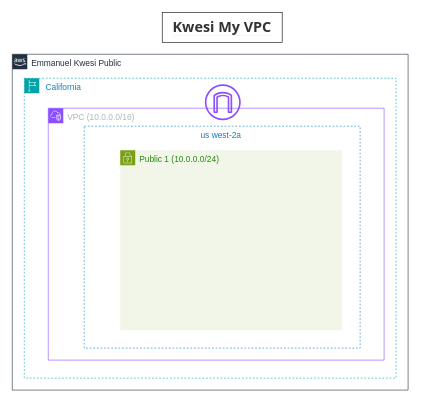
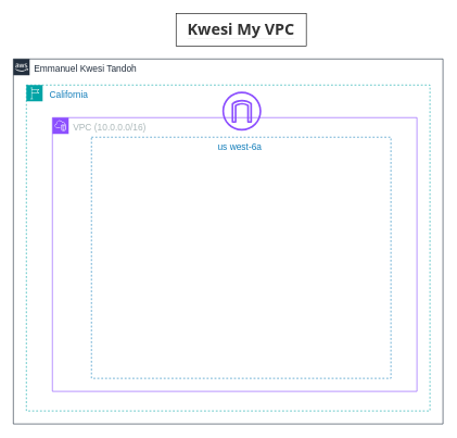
  <mxCell id="0" />
  <mxCell id="1" parent="0" />
- <mxCell id="2" value="&lt;font style=&quot;font-size: 14px;&quot;&gt;Emmanuel Kwesi Public&lt;/font&gt;" style="points=[[0,0],[0.25,0],[0.5,0],[0.75,0],[1,0],[1,0.25],[1,0.5],[1,0.75],[1,1],[0.75,1],[0.5,1],[0.25,1],[0,1],[0,0.75],[0,0.5],[0,0.25]];outlineConnect=0;gradientColor=none;html=1;whiteSpace=wrap;fontSize=12;fontStyle=0;container=1;pointerEvents=0;collapsible=0;recursiveResize=0;shape=mxgraph.aws4.group;grIcon=mxgraph.aws4.group_aws_cloud_alt;strokeColor=#232F3E;fillColor=none;verticalAlign=top;align=left;spacingLeft=30;fontColor=#232F3E;dashed=0;" vertex="1" parent="1"><mxGeometry x="20" y="90" width="660" height="560" as="geometry" /></mxCell>
+ <mxCell id="2" value="&lt;font style=&quot;font-size: 14px;&quot;&gt;Emmanuel Kwesi Tandoh&lt;/font&gt;" style="points=[[0,0],[0.25,0],[0.5,0],[0.75,0],[1,0],[1,0.25],[1,0.5],[1,0.75],[1,1],[0.75,1],[0.5,1],[0.25,1],[0,1],[0,0.75],[0,0.5],[0,0.25]];outlineConnect=0;gradientColor=none;html=1;whiteSpace=wrap;fontSize=12;fontStyle=0;container=1;pointerEvents=0;collapsible=0;recursiveResize=0;shape=mxgraph.aws4.group;grIcon=mxgraph.aws4.group_aws_cloud_alt;strokeColor=#232F3E;fillColor=none;verticalAlign=top;align=left;spacingLeft=30;fontColor=#232F3E;dashed=0;" vertex="1" parent="1"><mxGeometry x="20" y="90" width="660" height="560" as="geometry" /></mxCell>
  <mxCell id="3" value="&lt;h1 style=&quot;box-sizing: border-box; break-after: avoid-page; break-inside: avoid; orphans: 4; margin-top: 1rem; margin-bottom: 1rem; position: relative; line-height: 1.2; cursor: text; border-bottom: 1px solid rgb(238, 238, 238); width: inherit; caret-color: rgb(51, 51, 51); color: rgb(51, 51, 51); font-family: &amp;quot;Amazon Ember&amp;quot;, &amp;quot;Open Sans&amp;quot;, &amp;quot;Clear Sans&amp;quot;, &amp;quot;Helvetica Neue&amp;quot;, Helvetica, Arial, &amp;quot;Segoe UI Emoji&amp;quot;, sans-serif; text-align: start;&quot; id=&quot;build-your-vpc-and-launch-a-web-server&quot;&gt;&lt;span style=&quot;box-sizing: border-box;&quot;&gt;&lt;font style=&quot;font-size: 24px;&quot;&gt;Kwesi My VPC&lt;/font&gt;&lt;/span&gt;&lt;/h1&gt;" style="whiteSpace=wrap;html=1;" vertex="1" parent="1"><mxGeometry x="270" y="20" width="200" height="50" as="geometry" /></mxCell>
  <mxCell id="4" value="&lt;font style=&quot;font-size: 14px;&quot; face=&quot;Helvetica&quot;&gt;&amp;nbsp;California&lt;/font&gt;" style="points=[[0,0],[0.25,0],[0.5,0],[0.75,0],[1,0],[1,0.25],[1,0.5],[1,0.75],[1,1],[0.75,1],[0.5,1],[0.25,1],[0,1],[0,0.75],[0,0.5],[0,0.25]];outlineConnect=0;gradientColor=none;html=1;whiteSpace=wrap;fontSize=12;fontStyle=0;container=1;pointerEvents=0;collapsible=0;recursiveResize=0;shape=mxgraph.aws4.group;grIcon=mxgraph.aws4.group_region;strokeColor=#00A4A6;fillColor=none;verticalAlign=top;align=left;spacingLeft=30;fontColor=#147EBA;dashed=1;" vertex="1" parent="1"><mxGeometry x="40" y="130" width="620" height="500" as="geometry" /></mxCell>
  <mxCell id="5" value="" style="sketch=0;outlineConnect=0;fontColor=#232F3E;gradientColor=none;fillColor=#8C4FFF;strokeColor=none;dashed=0;verticalLabelPosition=bottom;verticalAlign=top;align=center;html=1;fontSize=12;fontStyle=0;aspect=fixed;pointerEvents=1;shape=mxgraph.aws4.internet_gateway;" vertex="1" parent="4"><mxGeometry x="301" y="10" width="60" height="60" as="geometry" /></mxCell>
  <mxCell id="6" value="&lt;font style=&quot;font-size: 14px;&quot;&gt;VPC (10.0.0.0/16)&lt;/font&gt;" style="points=[[0,0],[0.25,0],[0.5,0],[0.75,0],[1,0],[1,0.25],[1,0.5],[1,0.75],[1,1],[0.75,1],[0.5,1],[0.25,1],[0,1],[0,0.75],[0,0.5],[0,0.25]];outlineConnect=0;gradientColor=none;html=1;whiteSpace=wrap;fontSize=12;fontStyle=0;container=1;pointerEvents=0;collapsible=0;recursiveResize=0;shape=mxgraph.aws4.group;grIcon=mxgraph.aws4.group_vpc2;strokeColor=#8C4FFF;fillColor=none;verticalAlign=top;align=left;spacingLeft=30;fontColor=#AAB7B8;dashed=0;" vertex="1" parent="1"><mxGeometry x="80" y="180" width="560" height="420" as="geometry" /></mxCell>
- <mxCell id="7" value="&lt;font style=&quot;font-size: 14px;&quot;&gt;us west-2a&amp;nbsp;&lt;/font&gt;" style="fillColor=none;strokeColor=#147EBA;dashed=1;verticalAlign=top;fontStyle=0;fontColor=#147EBA;whiteSpace=wrap;html=1;" vertex="1" parent="6"><mxGeometry x="60" y="30" width="460" height="370" as="geometry" /></mxCell>
- <mxCell id="8" value="&lt;font style=&quot;font-size: 14px;&quot;&gt;Public 1 (10.0.0.0/24)&lt;/font&gt;" style="points=[[0,0],[0.25,0],[0.5,0],[0.75,0],[1,0],[1,0.25],[1,0.5],[1,0.75],[1,1],[0.75,1],[0.5,1],[0.25,1],[0,1],[0,0.75],[0,0.5],[0,0.25]];outlineConnect=0;gradientColor=none;html=1;whiteSpace=wrap;fontSize=12;fontStyle=0;container=1;pointerEvents=0;collapsible=0;recursiveResize=0;shape=mxgraph.aws4.group;grIcon=mxgraph.aws4.group_security_group;grStroke=0;strokeColor=#7AA116;fillColor=#F2F6E8;verticalAlign=top;align=left;spacingLeft=30;fontColor=#248814;dashed=0;" vertex="1" parent="6"><mxGeometry x="120" y="70" width="370" height="300" as="geometry" /></mxCell>
+ <mxCell id="7" value="&lt;font style=&quot;font-size: 14px;&quot;&gt;us west-6a&amp;nbsp;&lt;/font&gt;" style="fillColor=none;strokeColor=#147EBA;dashed=1;verticalAlign=top;fontStyle=0;fontColor=#147EBA;whiteSpace=wrap;html=1;" vertex="1" parent="6"><mxGeometry x="60" y="30" width="460" height="370" as="geometry" /></mxCell>
